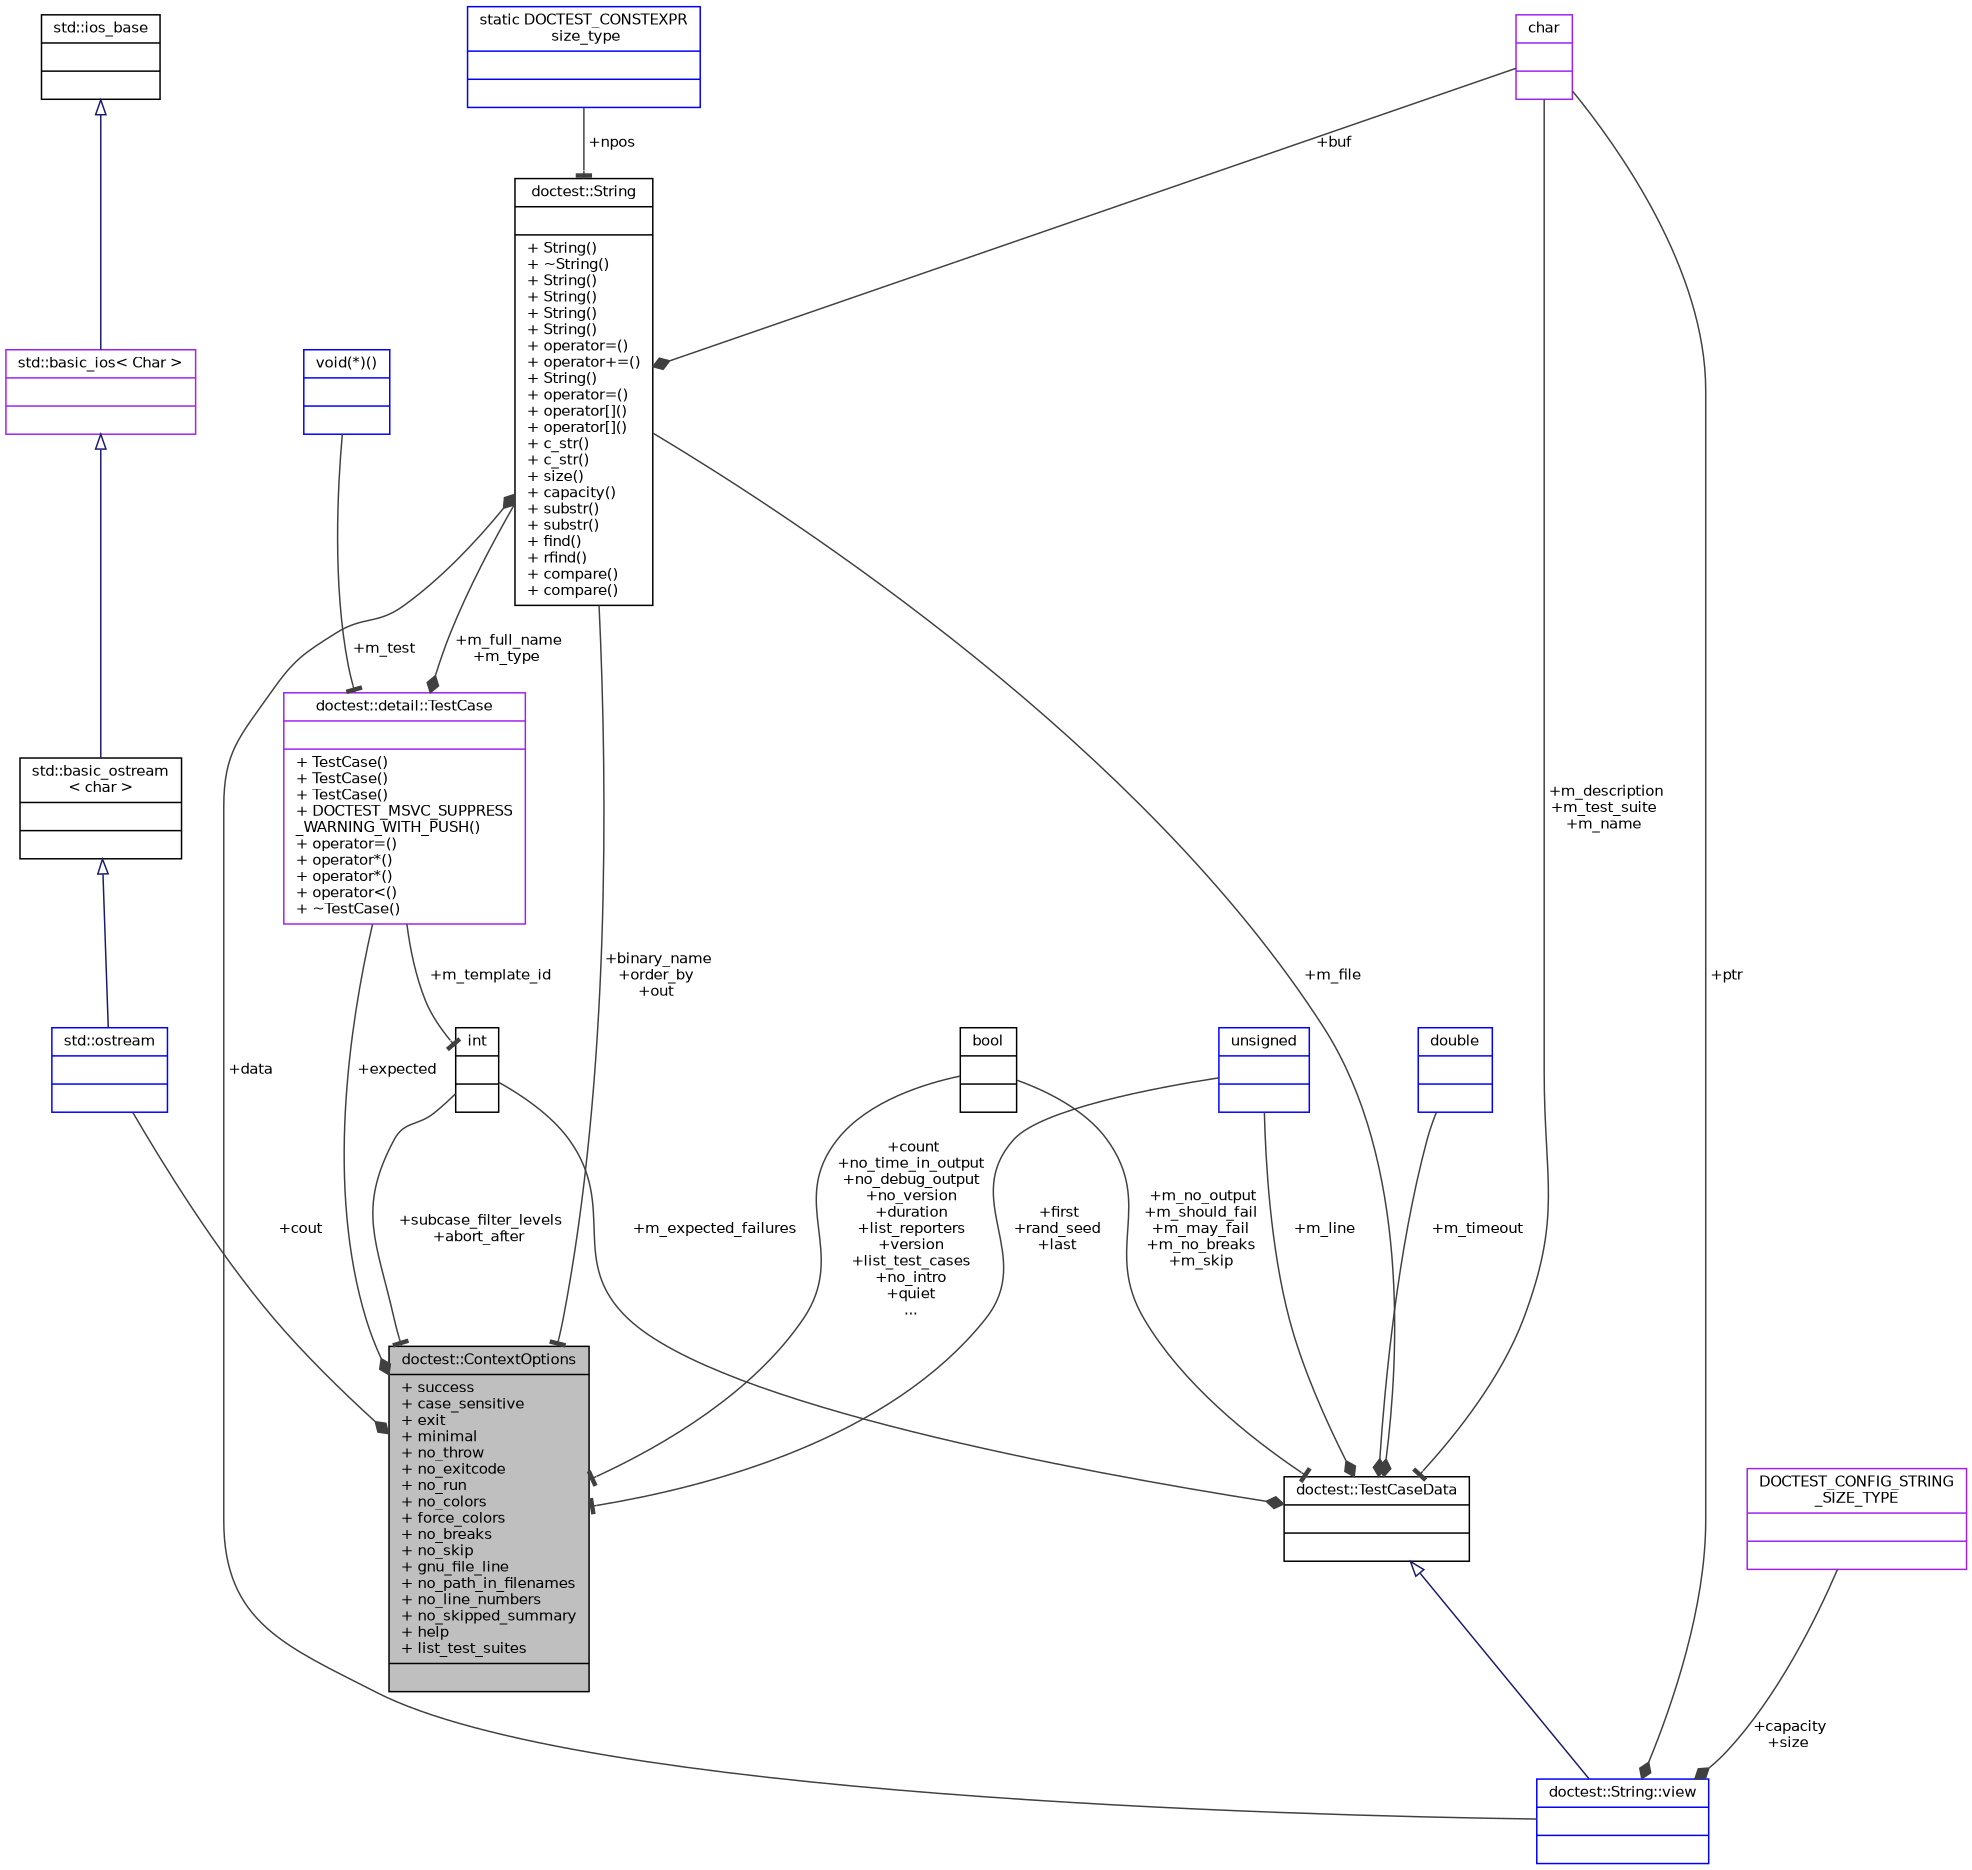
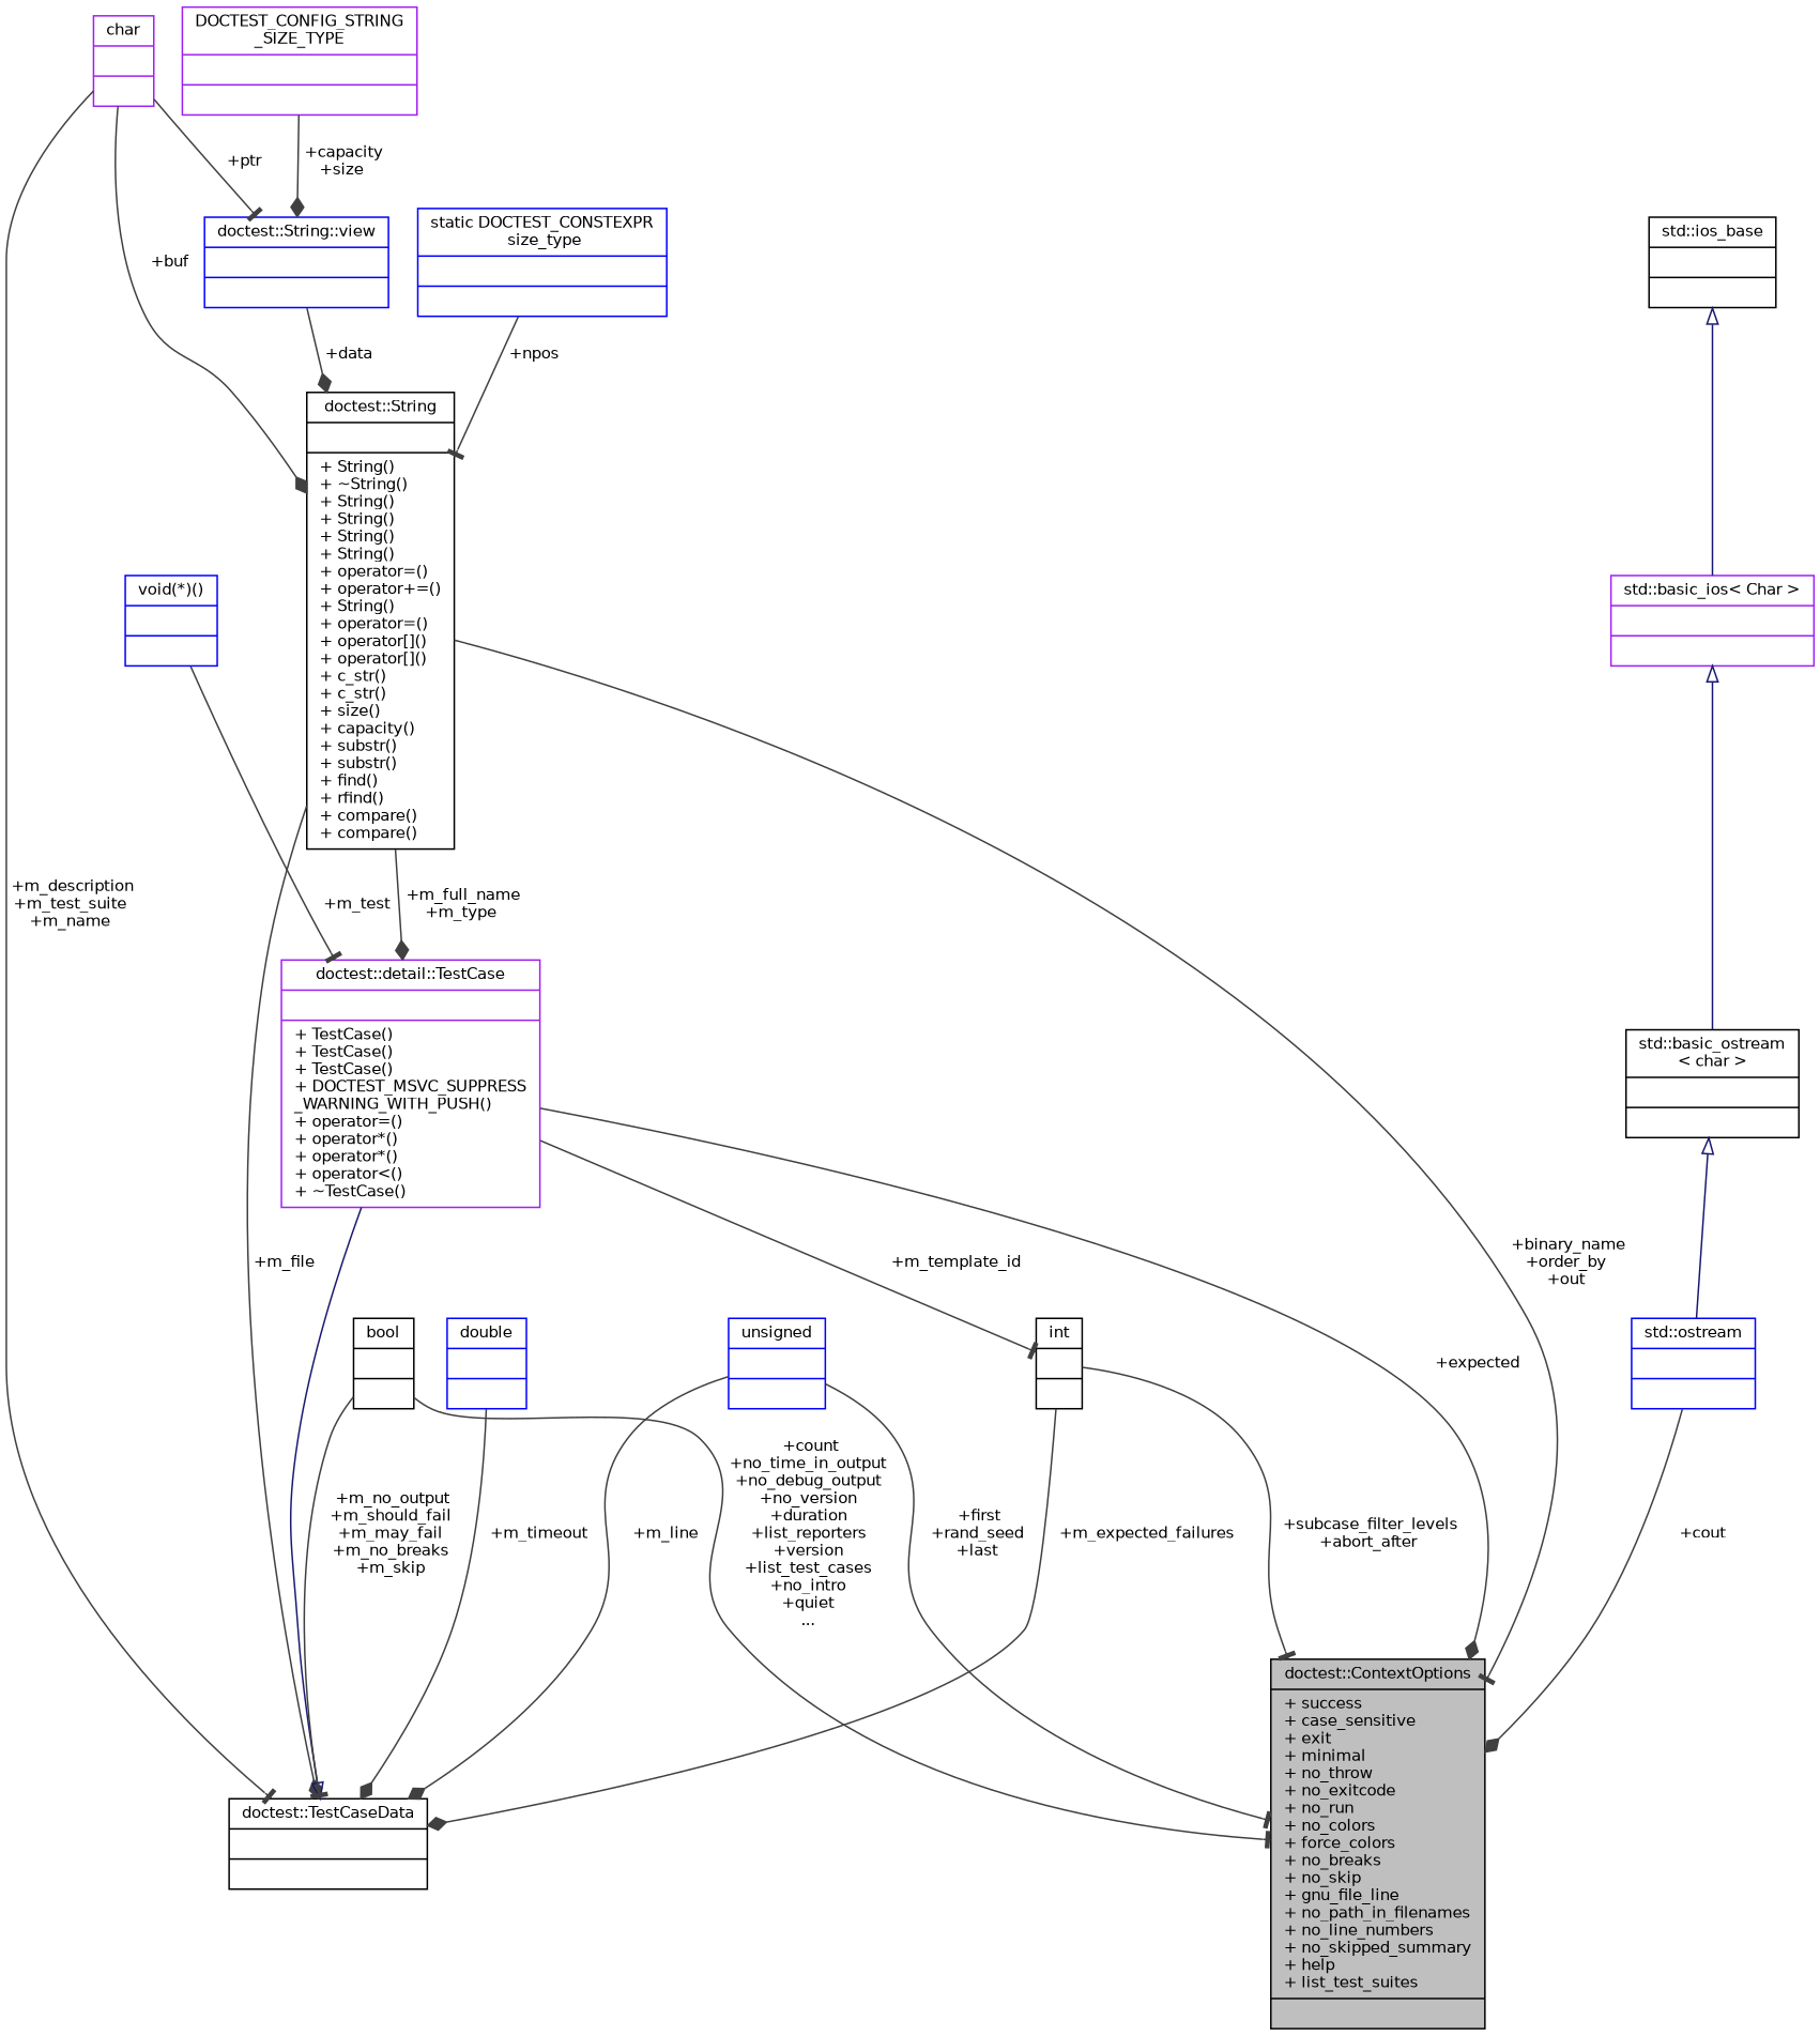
  digraph {
    node [color=black fillcolor=white fontname=Helvetica fontsize=10 shape=record style=filled]
    edge [arrowhead=tee color=grey25 fontname=Helvetica fontsize=10 labelfontname=Helvetica labelfontsize=10 style=solid]
    n1 [fillcolor=grey75 fontcolor=black height=0.2 label="{doctest::ContextOptions\n|+ success\l+ case_sensitive\l+ exit\l+ minimal\l+ no_throw\l+ no_exitcode\l+ no_run\l+ no_colors\l+ force_colors\l+ no_breaks\l+ no_skip\l+ gnu_file_line\l+ no_path_in_filenames\l+ no_line_numbers\l+ no_skipped_summary\l+ help\l+ list_test_suites\l|}" width=0.4]
    n2 [height=0.2 label="{doctest::String\n||+ String()\l+ ~String()\l+ String()\l+ String()\l+ String()\l+ String()\l+ operator=()\l+ operator+=()\l+ String()\l+ operator=()\l+ operator[]()\l+ operator[]()\l+ c_str()\l+ c_str()\l+ size()\l+ capacity()\l+ substr()\l+ substr()\l+ find()\l+ rfind()\l+ compare()\l+ compare()\l}" width=0.4]
    n3 [color=purple height=0.2 label="{doctest::detail::TestCase\n||+ TestCase()\l+ TestCase()\l+ TestCase()\l+ DOCTEST_MSVC_SUPPRESS\l_WARNING_WITH_PUSH()\l+ operator=()\l+ operator*()\l+ operator*()\l+ operator\<()\l+ ~TestCase()\l}" width=0.4]
    n4 [height=0.2 label="{doctest::TestCaseData\n||}" width=0.4]
    n5 [height=0.2 label="{int\n||}" width=0.4]
    n6 [color=blue height=0.2 label="{static DOCTEST_CONSTEXPR\l size_type\n||}" width=0.4]
    n7 [color=blue height=0.2 label="{doctest::String::view\n||}" width=0.4]
    n8 [color=purple height=0.2 label="{char\n||}" width=0.4]
    n9 [color=purple height=0.2 label="{DOCTEST_CONFIG_STRING\l_SIZE_TYPE\n||}" width=0.4]
    n10 [height=0.2 label="{bool\n||}" width=0.4]
    n11 [color=blue height=0.2 label="{double\n||}" width=0.4]
    n12 [color=blue height=0.2 label="{unsigned\n||}" width=0.4]
    n13 [color=blue height=0.2 label="{void(*)()\n||}" width=0.4]
    n14 [color=blue height=0.2 label="{std::ostream\n||}" width=0.4]
    n15 [height=0.2 label="{std::basic_ostream\l\< char \>\n||}" width=0.4]
    n16 [color=purple height=0.2 label="{std::basic_ios\< Char \>\n||}" width=0.4]
    n17 [height=0.2 label="{std::ios_base\n||}" width=0.4]
    n2 -> n1 [label=" +binary_name\n+order_by\n+out"]
    n2 -> n3 [arrowhead=diamond label=" +m_full_name\n+m_type"]
    n2 -> n4 [arrowhead=diamond label=" +m_file"]
    n3 -> n1 [arrowhead=diamond label=" +expected"]
    n3 -> n5 [label=" +m_template_id"]
-   n4 -> n7 [arrowtail=onormal color=midnightblue dir=back arrowhead=""]
+   n4 -> n3 [arrowtail=onormal color=midnightblue dir=back arrowhead=""]
    n5 -> n1 [label=" +subcase_filter_levels\n+abort_after"]
    n5 -> n4 [arrowhead=diamond label=" +m_expected_failures"]
    n6 -> n2 [label=" +npos"]
    n7 -> n2 [arrowhead=diamond label=" +data"]
    n8 -> n2 [arrowhead=diamond label=" +buf"]
    n8 -> n4 [label=" +m_description\n+m_test_suite\n+m_name"]
-   n8 -> n7 [arrowhead=diamond label=" +ptr"]
+   n8 -> n7 [label=" +ptr"]
    n9 -> n7 [arrowhead=diamond label=" +capacity\n+size"]
    n10 -> n1 [label=" +count\n+no_time_in_output\n+no_debug_output\n+no_version\n+duration\n+list_reporters\n+version\n+list_test_cases\n+no_intro\n+quiet\n..."]
    n10 -> n4 [label=" +m_no_output\n+m_should_fail\n+m_may_fail\n+m_no_breaks\n+m_skip"]
    n11 -> n4 [arrowhead=diamond label=" +m_timeout"]
    n12 -> n1 [label=" +first\n+rand_seed\n+last"]
    n12 -> n4 [arrowhead=diamond label=" +m_line"]
    n13 -> n3 [label=" +m_test"]
    n14 -> n1 [arrowhead=diamond label=" +cout"]
    n15 -> n14 [arrowtail=onormal color=midnightblue dir=back arrowhead=""]
    n16 -> n15 [arrowtail=onormal color=midnightblue dir=back arrowhead=""]
    n17 -> n16 [arrowtail=onormal color=midnightblue dir=back arrowhead=""]
  }
